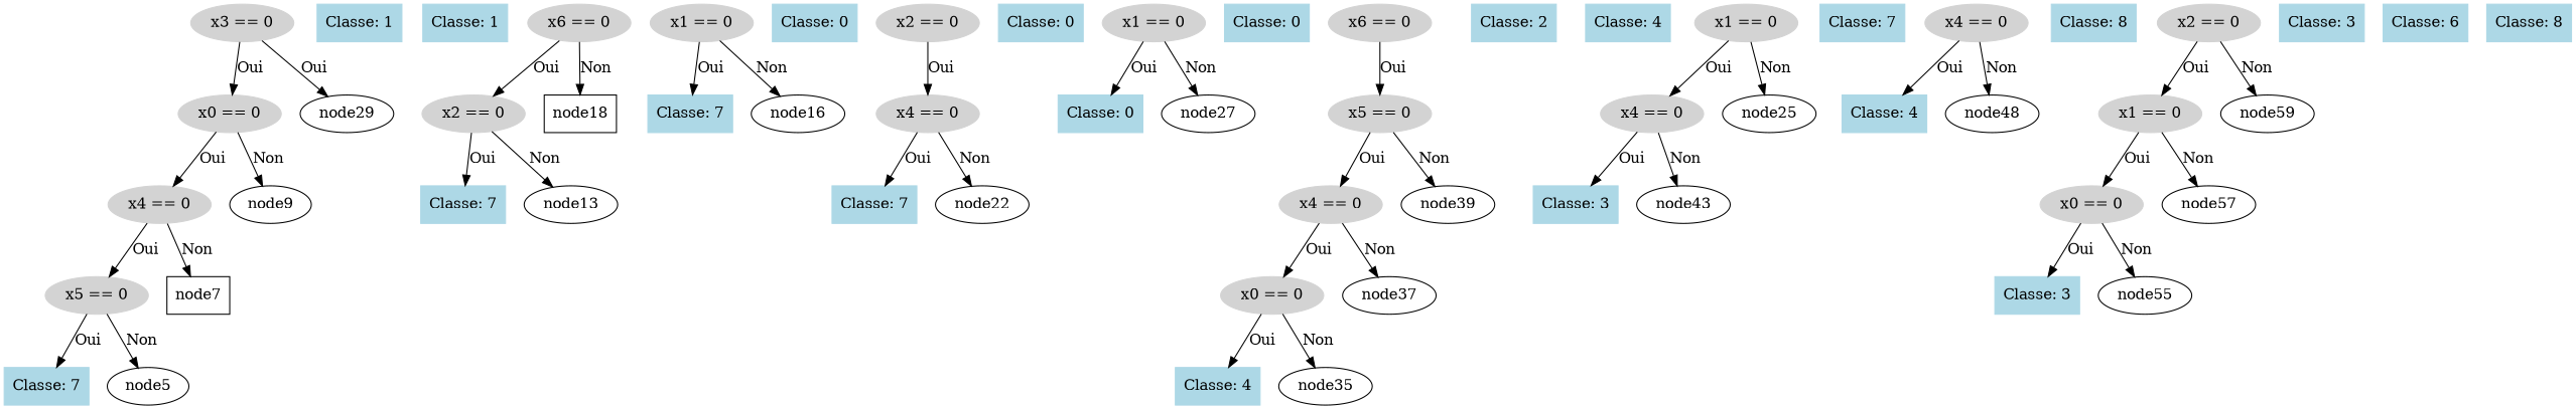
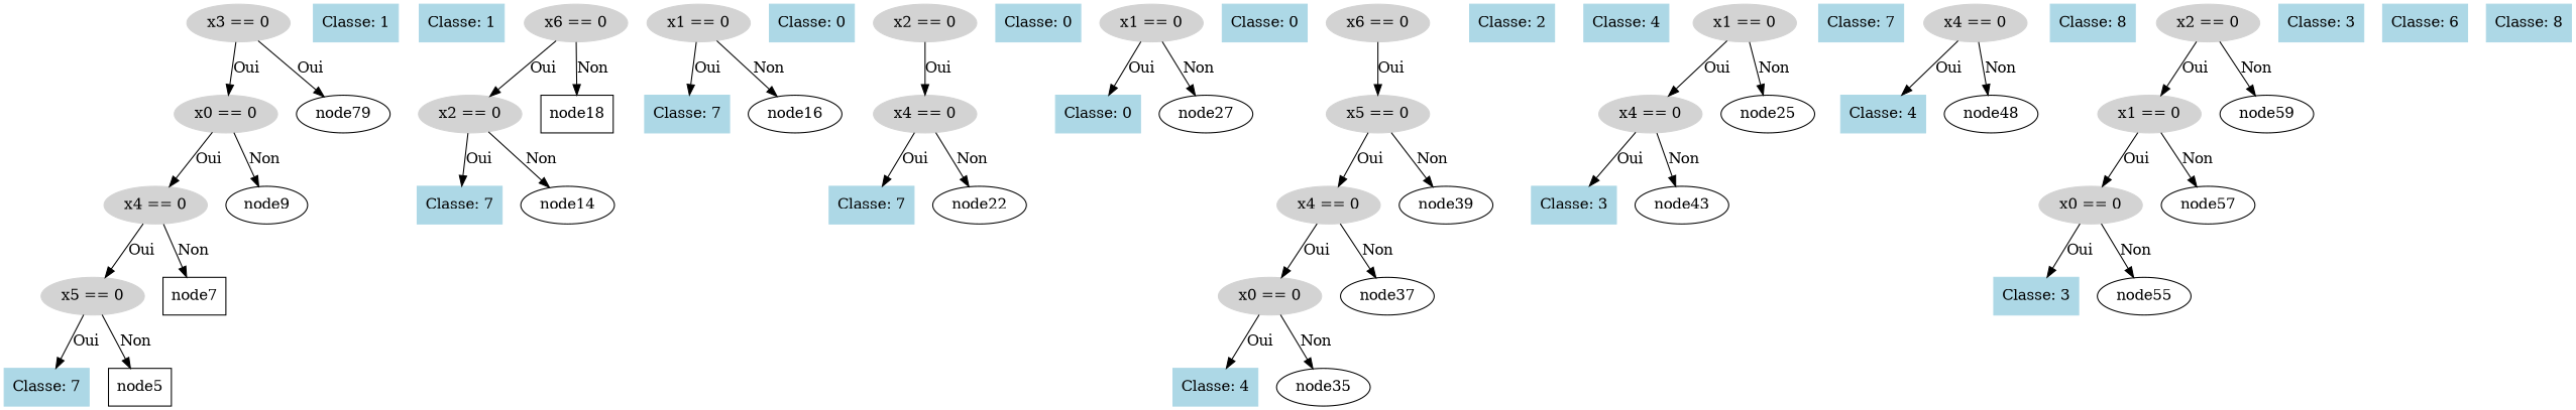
  digraph {
    node [color=lightblue shape=box style=filled]
    n1 [color=lightgray label="x3 == 0" shape=ellipse]
    n2 [color=lightgray label="x0 == 0" shape=ellipse]
-   node29 [color="" shape="" style=""]
+   node29 [label=node79 color="" shape="" style=""]
    n4 [color=lightgray label="x4 == 0" shape=ellipse]
    node9 [color="" shape="" style=""]
    n6 [color=lightgray label="x5 == 0" shape=ellipse]
    node7 [color="" style=""]
    n8 [label="Classe: 7"]
-   node5 [color="" shape="" style=""]
+   node5 [color="" style=""]
    n10 [label="Classe: 1"]
    n11 [label="Classe: 1"]
    n12 [color=lightgray label="x6 == 0" shape=ellipse]
    n13 [color=lightgray label="x2 == 0" shape=ellipse]
    node18 [color="" style=""]
    n15 [label="Classe: 7"]
-   node13 [color="" shape="" style=""]
+   node13 [label=node14 color="" shape="" style=""]
    n17 [color=lightgray label="x1 == 0" shape=ellipse]
    n18 [label="Classe: 7"]
    node16 [color="" shape="" style=""]
    n20 [label="Classe: 0"]
    n21 [color=lightgray label="x2 == 0" shape=ellipse]
    n22 [color=lightgray label="x4 == 0" shape=ellipse]
    n23 [label="Classe: 7"]
    node22 [color="" shape="" style=""]
    n25 [label="Classe: 0"]
    n26 [color=lightgray label="x1 == 0" shape=ellipse]
    n27 [label="Classe: 0"]
    node27 [color="" shape="" style=""]
    n29 [label="Classe: 0"]
    n30 [color=lightgray label="x6 == 0" shape=ellipse]
    n31 [color=lightgray label="x5 == 0" shape=ellipse]
    n32 [color=lightgray label="x4 == 0" shape=ellipse]
    node39 [color="" shape="" style=""]
    n34 [color=lightgray label="x0 == 0" shape=ellipse]
    node37 [color="" shape="" style=""]
    n36 [label="Classe: 4"]
    node35 [color="" shape="" style=""]
    n38 [label="Classe: 2"]
    n39 [label="Classe: 4"]
    n40 [color=lightgray label="x1 == 0" shape=ellipse]
    n41 [color=lightgray label="x4 == 0" shape=ellipse]
    n42 [label=node25 color="" shape="" style=""]
    n43 [label="Classe: 3"]
    node43 [color="" shape="" style=""]
    n45 [label="Classe: 7"]
    n46 [color=lightgray label="x4 == 0" shape=ellipse]
    n47 [label="Classe: 4"]
    node48 [color="" shape="" style=""]
    n49 [label="Classe: 8"]
    n50 [color=lightgray label="x2 == 0" shape=ellipse]
    n51 [color=lightgray label="x1 == 0" shape=ellipse]
    node59 [color="" shape="" style=""]
    n53 [color=lightgray label="x0 == 0" shape=ellipse]
    node57 [color="" shape="" style=""]
    n55 [label="Classe: 3"]
    node55 [color="" shape="" style=""]
    n57 [label="Classe: 3"]
    n58 [label="Classe: 6"]
    n59 [label="Classe: 8"]
    n1 -> n2 [label=Oui]
    n1 -> node29 [label=Oui]
    n2 -> n4 [label=Oui]
    n2 -> node9 [label=Non]
    n4 -> n6 [label=Oui]
    n4 -> node7 [label=Non]
    n6 -> n8 [label=Oui]
    n6 -> node5 [label=Non]
    n12 -> n13 [label=Oui]
    n12 -> node18 [label=Non]
    n13 -> n15 [label=Oui]
    n13 -> node13 [label=Non]
    n17 -> n18 [label=Oui]
    n17 -> node16 [label=Non]
    n21 -> n22 [label=Oui]
    n22 -> n23 [label=Oui]
    n22 -> node22 [label=Non]
    n26 -> n27 [label=Oui]
    n26 -> node27 [label=Non]
    n30 -> n31 [label=Oui]
    n31 -> n32 [label=Oui]
    n31 -> node39 [label=Non]
    n32 -> n34 [label=Oui]
    n32 -> node37 [label=Non]
    n34 -> n36 [label=Oui]
    n34 -> node35 [label=Non]
    n40 -> n41 [label=Oui]
    n40 -> n42 [label=Non]
    n41 -> n43 [label=Oui]
    n41 -> node43 [label=Non]
    n46 -> n47 [label=Oui]
    n46 -> node48 [label=Non]
    n50 -> n51 [label=Oui]
    n50 -> node59 [label=Non]
    n51 -> n53 [label=Oui]
    n51 -> node57 [label=Non]
    n53 -> n55 [label=Oui]
    n53 -> node55 [label=Non]
  }
